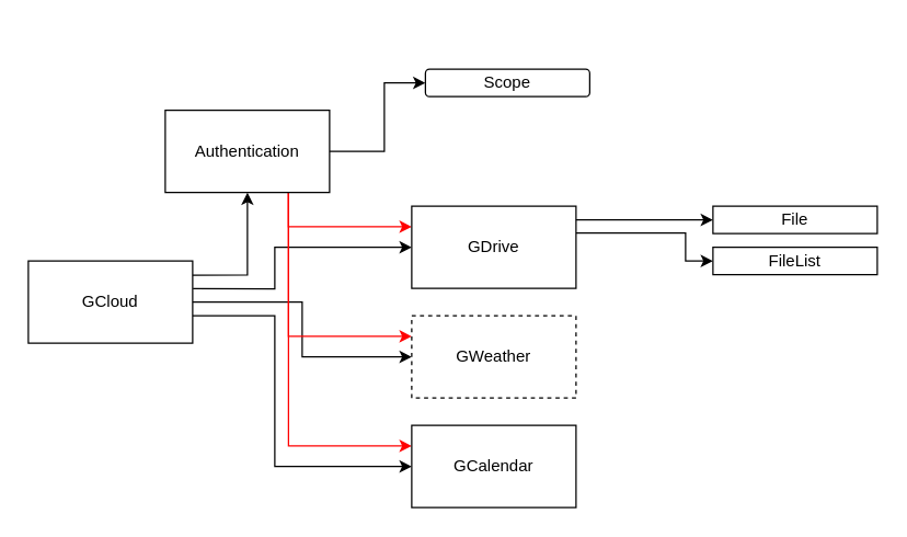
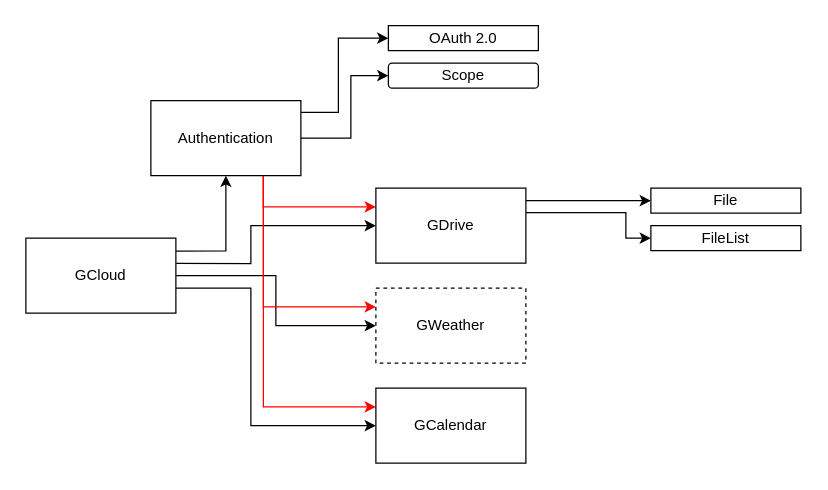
  <mxCell id="0" />
  <mxCell id="1" parent="0" />
+ <mxCell id="2" value="OAuth 2.0" style="rounded=0;whiteSpace=wrap;html=1;" vertex="1" parent="1"><mxGeometry x="310" y="20" width="120" height="20" as="geometry" /></mxCell>
  <mxCell id="3" value="" style="edgeStyle=orthogonalEdgeStyle;rounded=0;orthogonalLoop=1;jettySize=auto;html=1;exitX=0.997;exitY=0.172;exitDx=0;exitDy=0;exitPerimeter=0;entryX=0.5;entryY=1;entryDx=0;entryDy=0;" edge="1" parent="1" source="7" target="13"><mxGeometry relative="1" as="geometry"><Array as="points"><mxPoint x="180" y="200" /></Array></mxGeometry></mxCell>
  <mxCell id="4" style="edgeStyle=orthogonalEdgeStyle;rounded=0;orthogonalLoop=1;jettySize=auto;html=1;entryX=0;entryY=0.5;entryDx=0;entryDy=0;exitX=1.002;exitY=0.338;exitDx=0;exitDy=0;exitPerimeter=0;" edge="1" parent="1" source="7" target="15"><mxGeometry relative="1" as="geometry"><Array as="points"><mxPoint x="200" y="210" /><mxPoint x="200" y="180" /></Array></mxGeometry></mxCell>
  <mxCell id="5" style="edgeStyle=orthogonalEdgeStyle;rounded=0;orthogonalLoop=1;jettySize=auto;html=1;entryX=0;entryY=0.5;entryDx=0;entryDy=0;" edge="1" parent="1" source="7" target="19"><mxGeometry relative="1" as="geometry"><Array as="points"><mxPoint x="200" y="230" /><mxPoint x="200" y="340" /></Array></mxGeometry></mxCell>
  <mxCell id="6" style="edgeStyle=orthogonalEdgeStyle;rounded=0;orthogonalLoop=1;jettySize=auto;html=1;" edge="1" parent="1" source="7" target="21"><mxGeometry relative="1" as="geometry" /></mxCell>
  <mxCell id="7" value="GCloud" style="rounded=0;whiteSpace=wrap;html=1;" vertex="1" parent="1"><mxGeometry x="20" y="190" width="120" height="60" as="geometry" /></mxCell>
+ <mxCell id="8" style="edgeStyle=orthogonalEdgeStyle;rounded=0;orthogonalLoop=1;jettySize=auto;html=1;exitX=1.002;exitY=0.156;exitDx=0;exitDy=0;entryX=0;entryY=0.5;entryDx=0;entryDy=0;exitPerimeter=0;" edge="1" parent="1" source="13" target="2"><mxGeometry relative="1" as="geometry"><Array as="points"><mxPoint x="270" y="89" /><mxPoint x="270" y="30" /></Array></mxGeometry></mxCell>
  <mxCell id="9" style="edgeStyle=orthogonalEdgeStyle;rounded=0;orthogonalLoop=1;jettySize=auto;html=1;exitX=0.75;exitY=1;exitDx=0;exitDy=0;entryX=0;entryY=0.25;entryDx=0;entryDy=0;fillColor=#FF3333;strokeColor=#FF0000;" edge="1" parent="1" source="13" target="15"><mxGeometry relative="1" as="geometry"><Array as="points"><mxPoint x="210" y="165" /></Array></mxGeometry></mxCell>
  <mxCell id="10" style="edgeStyle=orthogonalEdgeStyle;rounded=0;orthogonalLoop=1;jettySize=auto;html=1;exitX=0.75;exitY=1;exitDx=0;exitDy=0;entryX=0;entryY=0.25;entryDx=0;entryDy=0;fillColor=#FF3333;strokeColor=#FF0000;" edge="1" parent="1" source="13" target="19"><mxGeometry relative="1" as="geometry" /></mxCell>
  <mxCell id="11" style="edgeStyle=orthogonalEdgeStyle;rounded=0;orthogonalLoop=1;jettySize=auto;html=1;" edge="1" parent="1" source="13" target="20"><mxGeometry relative="1" as="geometry"><Array as="points"><mxPoint x="280" y="110" /><mxPoint x="280" y="60" /></Array></mxGeometry></mxCell>
  <mxCell id="12" style="edgeStyle=orthogonalEdgeStyle;rounded=0;orthogonalLoop=1;jettySize=auto;html=1;exitX=0.75;exitY=1;exitDx=0;exitDy=0;entryX=0;entryY=0.25;entryDx=0;entryDy=0;strokeColor=#FF0000;" edge="1" parent="1" source="13" target="21"><mxGeometry relative="1" as="geometry" /></mxCell>
  <mxCell id="13" value="Authentication" style="rounded=0;whiteSpace=wrap;html=1;" vertex="1" parent="1"><mxGeometry x="120" y="80" width="120" height="60" as="geometry" /></mxCell>
  <mxCell id="14" style="edgeStyle=orthogonalEdgeStyle;rounded=0;orthogonalLoop=1;jettySize=auto;html=1;exitX=0.999;exitY=0.325;exitDx=0;exitDy=0;exitPerimeter=0;" edge="1" parent="1" source="15" target="18"><mxGeometry relative="1" as="geometry"><Array as="points"><mxPoint x="500" y="170" /><mxPoint x="500" y="190" /></Array></mxGeometry></mxCell>
  <mxCell id="15" value="GDrive" style="rounded=0;whiteSpace=wrap;html=1;" vertex="1" parent="1"><mxGeometry x="300" y="150" width="120" height="60" as="geometry" /></mxCell>
  <mxCell id="16" value="File" style="rounded=0;whiteSpace=wrap;html=1;" vertex="1" parent="1"><mxGeometry x="520" y="150" width="120" height="20" as="geometry" /></mxCell>
  <mxCell id="17" style="edgeStyle=orthogonalEdgeStyle;rounded=0;orthogonalLoop=1;jettySize=auto;html=1;entryX=0;entryY=0.5;entryDx=0;entryDy=0;" edge="1" parent="1" target="16"><mxGeometry relative="1" as="geometry"><mxPoint x="420" y="160" as="sourcePoint" /><Array as="points"><mxPoint x="430" y="160" /><mxPoint x="430" y="160" /></Array></mxGeometry></mxCell>
  <mxCell id="18" value="FileList" style="rounded=0;whiteSpace=wrap;html=1;" vertex="1" parent="1"><mxGeometry x="520" y="180" width="120" height="20" as="geometry" /></mxCell>
  <mxCell id="19" value="GCalendar" style="rounded=0;whiteSpace=wrap;html=1;" vertex="1" parent="1"><mxGeometry x="300" y="310" width="120" height="60" as="geometry" /></mxCell>
  <mxCell id="20" value="Scope" style="whiteSpace=wrap;html=1;rounded=1;" vertex="1" parent="1"><mxGeometry x="310" y="50" width="120" height="20" as="geometry" /></mxCell>
  <mxCell id="21" value="GWeather" style="rounded=0;whiteSpace=wrap;html=1;dashed=1;" vertex="1" parent="1"><mxGeometry x="300" y="230" width="120" height="60" as="geometry" /></mxCell>
